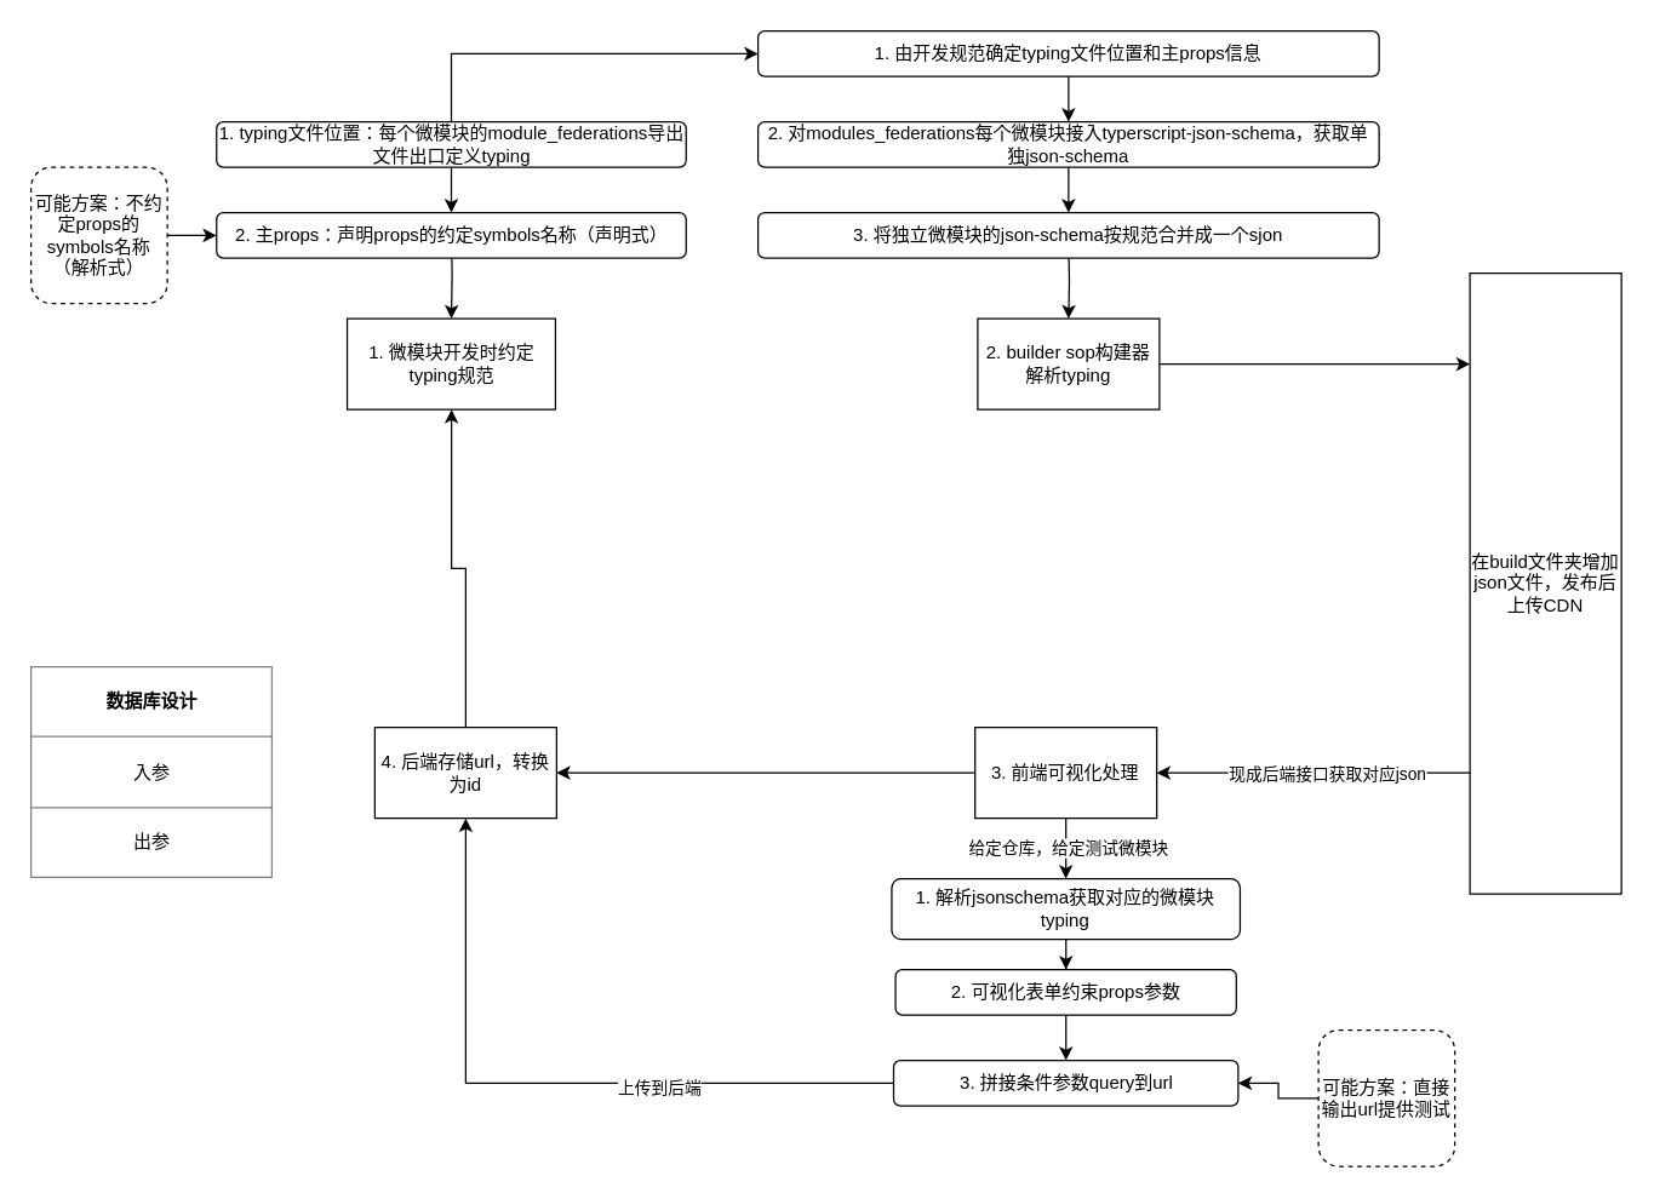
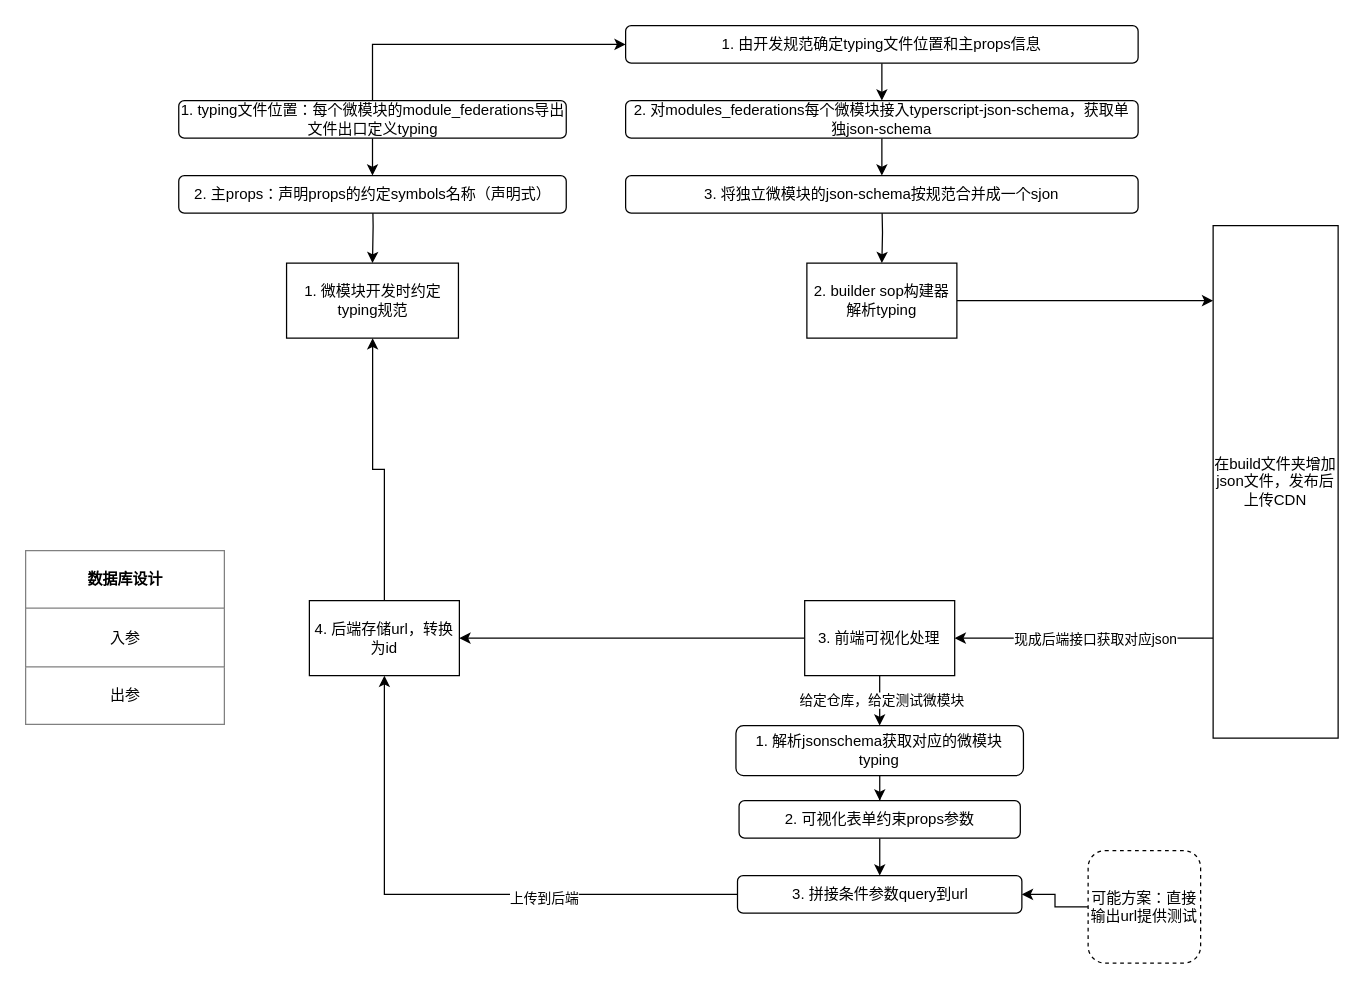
  <mxCell id="0" />
  <mxCell id="1" parent="0" />
  <mxCell id="2" value="1. 微模块开发时约定typing规范" style="rounded=0;whiteSpace=wrap;html=1;" vertex="1" parent="1"><mxGeometry x="228.75" y="210" width="137.5" height="60" as="geometry" /></mxCell>
  <mxCell id="3" style="edgeStyle=orthogonalEdgeStyle;rounded=0;orthogonalLoop=1;jettySize=auto;html=1;entryX=0.5;entryY=0;entryDx=0;entryDy=0;" edge="1" parent="1" target="2"><mxGeometry relative="1" as="geometry"><mxPoint x="290" y="200" as="targetPoint" /><mxPoint x="297.5" y="150" as="sourcePoint" /></mxGeometry></mxCell>
  <mxCell id="4" style="edgeStyle=orthogonalEdgeStyle;rounded=0;orthogonalLoop=1;jettySize=auto;html=1;" edge="1" parent="1" source="5" target="9"><mxGeometry relative="1" as="geometry"><Array as="points"><mxPoint x="940" y="240" /><mxPoint x="940" y="240" /></Array></mxGeometry></mxCell>
  <mxCell id="5" value="2. builder sop构建器解析typing" style="whiteSpace=wrap;html=1;" vertex="1" parent="1"><mxGeometry x="645" y="210" width="120" height="60" as="geometry" /></mxCell>
  <mxCell id="6" style="edgeStyle=orthogonalEdgeStyle;rounded=0;orthogonalLoop=1;jettySize=auto;html=1;" edge="1" parent="1" target="5"><mxGeometry relative="1" as="geometry"><mxPoint x="705" y="160" as="sourcePoint" /></mxGeometry></mxCell>
  <mxCell id="7" style="edgeStyle=orthogonalEdgeStyle;rounded=0;orthogonalLoop=1;jettySize=auto;html=1;" edge="1" parent="1" source="9" target="13"><mxGeometry relative="1" as="geometry"><Array as="points"><mxPoint x="930" y="510" /><mxPoint x="930" y="510" /></Array></mxGeometry></mxCell>
  <mxCell id="8" value="现成后端接口获取对应json" style="edgeLabel;html=1;align=center;verticalAlign=middle;resizable=0;points=[];" vertex="1" connectable="0" parent="7"><mxGeometry x="-0.078" relative="1" as="geometry"><mxPoint as="offset" /></mxGeometry></mxCell>
  <mxCell id="9" value="在build文件夹增加json文件，发布后上传CDN" style="whiteSpace=wrap;html=1;" vertex="1" parent="1"><mxGeometry x="970" y="180" width="100" height="410" as="geometry" /></mxCell>
  <mxCell id="10" style="edgeStyle=orthogonalEdgeStyle;rounded=0;orthogonalLoop=1;jettySize=auto;html=1;" edge="1" parent="1" source="13" target="15"><mxGeometry relative="1" as="geometry" /></mxCell>
  <mxCell id="11" value="给定仓库，给定测试微模块" style="edgeLabel;html=1;align=center;verticalAlign=middle;resizable=0;points=[];" vertex="1" connectable="0" parent="10"><mxGeometry x="-0.041" y="1" relative="1" as="geometry"><mxPoint as="offset" /></mxGeometry></mxCell>
  <mxCell id="12" style="edgeStyle=orthogonalEdgeStyle;rounded=0;orthogonalLoop=1;jettySize=auto;html=1;" edge="1" parent="1" source="13" target="22"><mxGeometry relative="1" as="geometry" /></mxCell>
  <mxCell id="13" value="3. 前端可视化处理" style="rounded=0;whiteSpace=wrap;html=1;" vertex="1" parent="1"><mxGeometry x="643.25" y="480" width="120" height="60" as="geometry" /></mxCell>
  <mxCell id="14" style="edgeStyle=orthogonalEdgeStyle;rounded=0;orthogonalLoop=1;jettySize=auto;html=1;" edge="1" parent="1" source="15" target="17"><mxGeometry relative="1" as="geometry" /></mxCell>
  <mxCell id="15" value="1. 解析jsonschema获取对应的微模块typing" style="rounded=1;whiteSpace=wrap;html=1;" vertex="1" parent="1"><mxGeometry x="588.25" y="580" width="230" height="40" as="geometry" /></mxCell>
  <mxCell id="16" style="edgeStyle=orthogonalEdgeStyle;rounded=0;orthogonalLoop=1;jettySize=auto;html=1;" edge="1" parent="1" source="17" target="20"><mxGeometry relative="1" as="geometry" /></mxCell>
  <mxCell id="17" value="2. 可视化表单约束props参数" style="rounded=1;whiteSpace=wrap;html=1;" vertex="1" parent="1"><mxGeometry x="590.75" y="640" width="225" height="30" as="geometry" /></mxCell>
  <mxCell id="18" style="edgeStyle=orthogonalEdgeStyle;rounded=0;orthogonalLoop=1;jettySize=auto;html=1;" edge="1" parent="1" source="20" target="22"><mxGeometry relative="1" as="geometry" /></mxCell>
  <mxCell id="19" value="上传到后端" style="edgeLabel;html=1;align=center;verticalAlign=middle;resizable=0;points=[];" vertex="1" connectable="0" parent="18"><mxGeometry x="-0.323" y="2" relative="1" as="geometry"><mxPoint as="offset" /></mxGeometry></mxCell>
  <mxCell id="20" value="3. 拼接条件参数query到url" style="rounded=1;whiteSpace=wrap;html=1;" vertex="1" parent="1"><mxGeometry x="589.5" y="700" width="227.5" height="30" as="geometry" /></mxCell>
  <mxCell id="21" style="edgeStyle=orthogonalEdgeStyle;rounded=0;orthogonalLoop=1;jettySize=auto;html=1;" edge="1" parent="1" source="22" target="2"><mxGeometry relative="1" as="geometry" /></mxCell>
  <mxCell id="22" value="4. 后端存储url，转换为id" style="rounded=0;whiteSpace=wrap;html=1;" vertex="1" parent="1"><mxGeometry x="247" y="480" width="120" height="60" as="geometry" /></mxCell>
  <mxCell id="23" value="&lt;table border=&quot;1&quot; width=&quot;100%&quot; cellpadding=&quot;4&quot; style=&quot;width: 100% ; height: 100% ; border-collapse: collapse&quot;&gt;&lt;tbody&gt;&lt;tr&gt;&lt;th align=&quot;center&quot;&gt;&lt;b&gt;数据库设计&lt;/b&gt;&lt;/th&gt;&lt;/tr&gt;&lt;tr&gt;&lt;td align=&quot;center&quot;&gt;入参&lt;/td&gt;&lt;/tr&gt;&lt;tr&gt;&lt;td align=&quot;center&quot;&gt;出参&lt;/td&gt;&lt;/tr&gt;&lt;/tbody&gt;&lt;/table&gt;" style="text;html=1;strokeColor=none;fillColor=none;overflow=fill;" vertex="1" parent="1"><mxGeometry x="20" y="440" width="160" height="140" as="geometry" /></mxCell>
  <mxCell id="24" style="edgeStyle=orthogonalEdgeStyle;rounded=0;orthogonalLoop=1;jettySize=auto;html=1;" edge="1" parent="1" source="26" target="27"><mxGeometry relative="1" as="geometry"><Array as="points"><mxPoint x="297" y="130" /><mxPoint x="297" y="130" /></Array></mxGeometry></mxCell>
  <mxCell id="25" style="edgeStyle=orthogonalEdgeStyle;rounded=0;orthogonalLoop=1;jettySize=auto;html=1;entryX=0;entryY=0.5;entryDx=0;entryDy=0;" edge="1" parent="1" source="26" target="31"><mxGeometry relative="1" as="geometry"><Array as="points"><mxPoint x="297" y="35" /></Array></mxGeometry></mxCell>
  <mxCell id="26" value="&lt;span&gt;1. typing文件位置：每个微模块的module_federations导出文件出口定义typing&lt;/span&gt;" style="rounded=1;whiteSpace=wrap;html=1;" vertex="1" parent="1"><mxGeometry x="142.5" y="80" width="310" height="30" as="geometry" /></mxCell>
  <mxCell id="27" value="2. 主props：声明props的约定symbols名称（声明式）" style="rounded=1;whiteSpace=wrap;html=1;" vertex="1" parent="1"><mxGeometry x="142.5" y="140" width="310" height="30" as="geometry" /></mxCell>
- <mxCell id="28" style="edgeStyle=orthogonalEdgeStyle;rounded=0;orthogonalLoop=1;jettySize=auto;html=1;" edge="1" parent="1" source="29" target="27"><mxGeometry relative="1" as="geometry" /></mxCell>
- <mxCell id="29" value="可能方案：不约定props的symbols名称（解析式）" style="rounded=1;whiteSpace=wrap;html=1;dashed=1;" vertex="1" parent="1"><mxGeometry x="20" y="110" width="90" height="90" as="geometry" /></mxCell>
  <mxCell id="30" style="edgeStyle=orthogonalEdgeStyle;rounded=0;orthogonalLoop=1;jettySize=auto;html=1;" edge="1" parent="1" source="31" target="33"><mxGeometry relative="1" as="geometry" /></mxCell>
  <mxCell id="31" value="1. 由开发规范确定typing文件位置和主props信息" style="rounded=1;whiteSpace=wrap;html=1;" vertex="1" parent="1"><mxGeometry x="500" y="20" width="410" height="30" as="geometry" /></mxCell>
  <mxCell id="32" style="edgeStyle=orthogonalEdgeStyle;rounded=0;orthogonalLoop=1;jettySize=auto;html=1;" edge="1" parent="1" source="33" target="34"><mxGeometry relative="1" as="geometry" /></mxCell>
  <mxCell id="33" value="2. 对modules_federations每个微模块接入typerscript-json-schema，获取单独json-schema" style="rounded=1;whiteSpace=wrap;html=1;" vertex="1" parent="1"><mxGeometry x="500" y="80" width="410" height="30" as="geometry" /></mxCell>
  <mxCell id="34" value="3. 将独立微模块的json-schema按规范合并成一个sjon" style="rounded=1;whiteSpace=wrap;html=1;" vertex="1" parent="1"><mxGeometry x="500" y="140" width="410" height="30" as="geometry" /></mxCell>
  <mxCell id="35" style="edgeStyle=orthogonalEdgeStyle;rounded=0;orthogonalLoop=1;jettySize=auto;html=1;entryX=1;entryY=0.5;entryDx=0;entryDy=0;" edge="1" parent="1" source="36" target="20"><mxGeometry relative="1" as="geometry" /></mxCell>
  <mxCell id="36" value="可能方案：直接输出url提供测试" style="rounded=1;whiteSpace=wrap;html=1;dashed=1;" vertex="1" parent="1"><mxGeometry x="870" y="680" width="90" height="90" as="geometry" /></mxCell>
